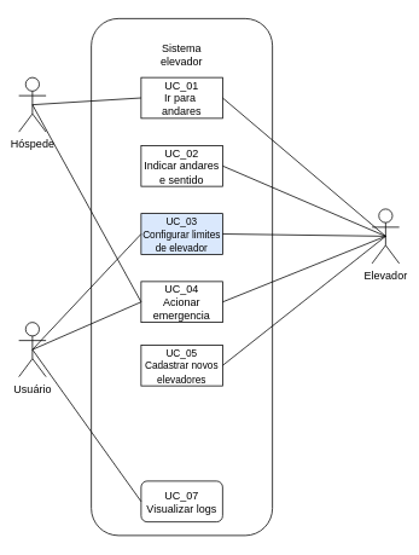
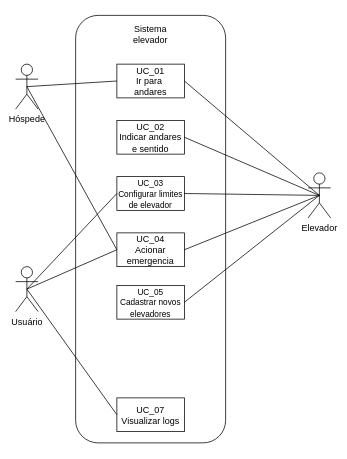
  <mxCell id="0" />
  <mxCell id="1" parent="0" />
  <mxCell id="2" value="" style="rounded=1;whiteSpace=wrap;html=1;arcSize=15;" vertex="1" parent="1"><mxGeometry x="100" y="20" width="200" height="570" as="geometry" /></mxCell>
  <mxCell id="3" value="Hóspede" style="shape=umlActor;verticalLabelPosition=bottom;verticalAlign=top;html=1;outlineConnect=0;" vertex="1" parent="1"><mxGeometry x="20" y="85" width="30" height="60" as="geometry" /></mxCell>
  <mxCell id="4" value="Usuário" style="shape=umlActor;verticalLabelPosition=bottom;verticalAlign=top;html=1;outlineConnect=0;" vertex="1" parent="1"><mxGeometry x="20" y="355" width="30" height="60" as="geometry" /></mxCell>
  <mxCell id="5" value="Elevador" style="shape=umlActor;verticalLabelPosition=bottom;verticalAlign=top;html=1;outlineConnect=0;" vertex="1" parent="1"><mxGeometry x="410" y="230" width="30" height="60" as="geometry" /></mxCell>
- <mxCell id="6" value="Sistema elevador" style="text;html=1;align=center;verticalAlign=middle;whiteSpace=wrap;rounded=0;" vertex="1" parent="1"><mxGeometry x="170" y="45" width="60" height="30" as="geometry" /></mxCell>
+ <mxCell id="6" value="Sistema elevador" style="text;html=1;align=center;verticalAlign=middle;whiteSpace=wrap;rounded=0;" vertex="1" parent="1"><mxGeometry x="170" y="30" width="60" height="30" as="geometry" /></mxCell>
  <mxCell id="7" value="UC_01&lt;div&gt;Ir para&amp;nbsp;&lt;div&gt;andares&lt;/div&gt;&lt;/div&gt;" style="rounded=0;whiteSpace=wrap;html=1;" vertex="1" parent="1"><mxGeometry x="155" y="85" width="90" height="45" as="geometry" /></mxCell>
  <mxCell id="8" value="UC_02&lt;div&gt;Indicar andares&lt;/div&gt;&lt;div&gt;e sentido&lt;/div&gt;" style="rounded=0;whiteSpace=wrap;html=1;" vertex="1" parent="1"><mxGeometry x="155" y="160" width="90" height="45" as="geometry" /></mxCell>
- <mxCell id="9" value="&lt;font style=&quot;font-size: 11px;&quot;&gt;UC_03&lt;/font&gt;&lt;div&gt;&lt;font style=&quot;font-size: 11px;&quot;&gt;Configurar limites de elevador&lt;/font&gt;&lt;/div&gt;" style="rounded=0;whiteSpace=wrap;html=1;fillColor=#dae8fc;" vertex="1" parent="1"><mxGeometry x="155" y="235" width="90" height="45" as="geometry" /></mxCell>
+ <mxCell id="9" value="&lt;font style=&quot;font-size: 11px;&quot;&gt;UC_03&lt;/font&gt;&lt;div&gt;&lt;font style=&quot;font-size: 11px;&quot;&gt;Configurar limites de elevador&lt;/font&gt;&lt;/div&gt;" style="rounded=0;whiteSpace=wrap;html=1;" vertex="1" parent="1"><mxGeometry x="155" y="235" width="90" height="45" as="geometry" /></mxCell>
  <mxCell id="10" value="UC_04&lt;div&gt;Acionar&lt;/div&gt;&lt;div&gt;emergencia&lt;/div&gt;" style="rounded=0;whiteSpace=wrap;html=1;" vertex="1" parent="1"><mxGeometry x="155" y="310" width="90" height="45" as="geometry" /></mxCell>
  <mxCell id="11" value="&lt;font style=&quot;font-size: 11px;&quot;&gt;UC_05&lt;/font&gt;&lt;div&gt;&lt;font style=&quot;font-size: 11px;&quot;&gt;Cadastrar novos elevadores&lt;/font&gt;&lt;/div&gt;" style="rounded=0;whiteSpace=wrap;html=1;" vertex="1" parent="1"><mxGeometry x="155" y="380" width="90" height="45" as="geometry" /></mxCell>
- <mxCell id="12" value="UC_07&lt;div&gt;Visualizar logs&lt;/div&gt;" style="whiteSpace=wrap;html=1;rounded=1;" vertex="1" parent="1"><mxGeometry x="155" y="530" width="90" height="45" as="geometry" /></mxCell>
+ <mxCell id="12" value="UC_07&lt;div&gt;Visualizar logs&lt;/div&gt;" style="rounded=0;whiteSpace=wrap;html=1;" vertex="1" parent="1"><mxGeometry x="155" y="530" width="90" height="45" as="geometry" /></mxCell>
  <mxCell id="13" value="" style="endArrow=none;html=1;rounded=0;exitX=0.5;exitY=0.5;exitDx=0;exitDy=0;exitPerimeter=0;entryX=0;entryY=0.5;entryDx=0;entryDy=0;endFill=0;" edge="1" parent="1" source="3" target="7"><mxGeometry width="50" height="50" relative="1" as="geometry"><mxPoint x="180" y="330" as="sourcePoint" /><mxPoint x="230" y="280" as="targetPoint" /></mxGeometry></mxCell>
  <mxCell id="14" value="" style="endArrow=none;html=1;rounded=0;exitX=0.5;exitY=0.5;exitDx=0;exitDy=0;exitPerimeter=0;entryX=1;entryY=0.5;entryDx=0;entryDy=0;endFill=0;" edge="1" parent="1" source="5" target="7"><mxGeometry width="50" height="50" relative="1" as="geometry"><mxPoint x="180" y="330" as="sourcePoint" /><mxPoint x="230" y="280" as="targetPoint" /></mxGeometry></mxCell>
  <mxCell id="15" value="" style="endArrow=none;html=1;rounded=0;entryX=0.5;entryY=0.5;entryDx=0;entryDy=0;entryPerimeter=0;exitX=1;exitY=0.5;exitDx=0;exitDy=0;" edge="1" parent="1" source="8" target="5"><mxGeometry width="50" height="50" relative="1" as="geometry"><mxPoint x="180" y="330" as="sourcePoint" /><mxPoint x="230" y="280" as="targetPoint" /></mxGeometry></mxCell>
  <mxCell id="16" value="" style="endArrow=none;html=1;rounded=0;exitX=0.5;exitY=0.5;exitDx=0;exitDy=0;exitPerimeter=0;entryX=0;entryY=0.5;entryDx=0;entryDy=0;" edge="1" parent="1" source="4" target="10"><mxGeometry width="50" height="50" relative="1" as="geometry"><mxPoint x="180" y="330" as="sourcePoint" /><mxPoint x="230" y="280" as="targetPoint" /></mxGeometry></mxCell>
  <mxCell id="17" value="" style="endArrow=none;html=1;rounded=0;exitX=0.5;exitY=0.5;exitDx=0;exitDy=0;exitPerimeter=0;entryX=0;entryY=0.5;entryDx=0;entryDy=0;" edge="1" parent="1" source="4" target="12"><mxGeometry width="50" height="50" relative="1" as="geometry"><mxPoint x="180" y="330" as="sourcePoint" /><mxPoint x="230" y="280" as="targetPoint" /></mxGeometry></mxCell>
  <mxCell id="18" value="" style="endArrow=none;html=1;rounded=0;exitX=0.5;exitY=0.5;exitDx=0;exitDy=0;exitPerimeter=0;entryX=0;entryY=0.5;entryDx=0;entryDy=0;" edge="1" parent="1" source="4" target="9"><mxGeometry width="50" height="50" relative="1" as="geometry"><mxPoint x="180" y="330" as="sourcePoint" /><mxPoint x="230" y="280" as="targetPoint" /></mxGeometry></mxCell>
  <mxCell id="19" value="" style="endArrow=none;html=1;rounded=0;exitX=0.5;exitY=0.5;exitDx=0;exitDy=0;exitPerimeter=0;entryX=0;entryY=0.5;entryDx=0;entryDy=0;" edge="1" parent="1" source="3" target="10"><mxGeometry width="50" height="50" relative="1" as="geometry"><mxPoint x="180" y="330" as="sourcePoint" /><mxPoint x="230" y="280" as="targetPoint" /></mxGeometry></mxCell>
  <mxCell id="20" value="" style="endArrow=none;html=1;rounded=0;entryX=0.5;entryY=0.5;entryDx=0;entryDy=0;entryPerimeter=0;exitX=1;exitY=0.5;exitDx=0;exitDy=0;" edge="1" parent="1" source="10" target="5"><mxGeometry width="50" height="50" relative="1" as="geometry"><mxPoint x="180" y="330" as="sourcePoint" /><mxPoint x="230" y="280" as="targetPoint" /></mxGeometry></mxCell>
  <mxCell id="21" value="" style="endArrow=none;html=1;rounded=0;exitX=1;exitY=0.5;exitDx=0;exitDy=0;entryX=0.5;entryY=0.5;entryDx=0;entryDy=0;entryPerimeter=0;" edge="1" parent="1" source="11" target="5"><mxGeometry width="50" height="50" relative="1" as="geometry"><mxPoint x="460" y="330" as="sourcePoint" /><mxPoint x="510" y="280" as="targetPoint" /></mxGeometry></mxCell>
  <mxCell id="22" value="" style="endArrow=none;html=1;rounded=0;exitX=1;exitY=0.5;exitDx=0;exitDy=0;entryX=0.5;entryY=0.5;entryDx=0;entryDy=0;entryPerimeter=0;" edge="1" parent="1" source="9" target="5"><mxGeometry width="50" height="50" relative="1" as="geometry"><mxPoint x="460" y="330" as="sourcePoint" /><mxPoint x="510" y="280" as="targetPoint" /></mxGeometry></mxCell>
